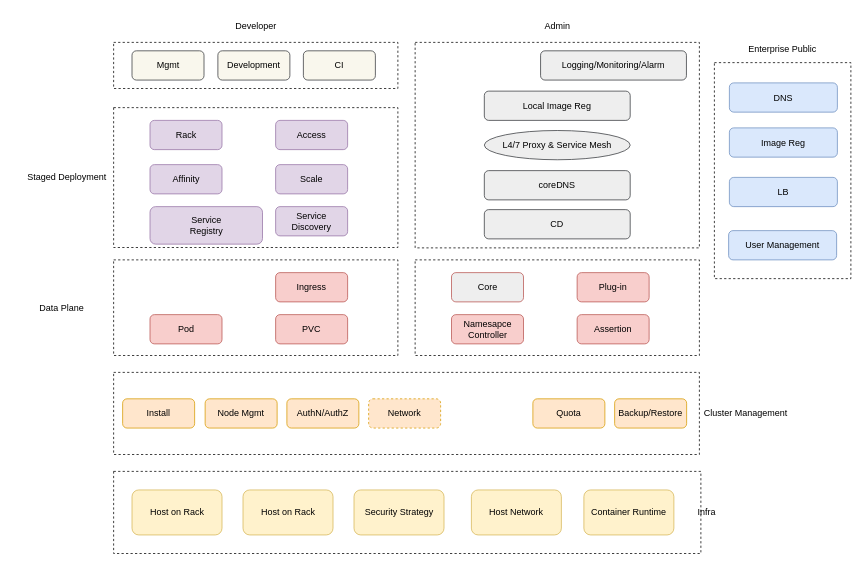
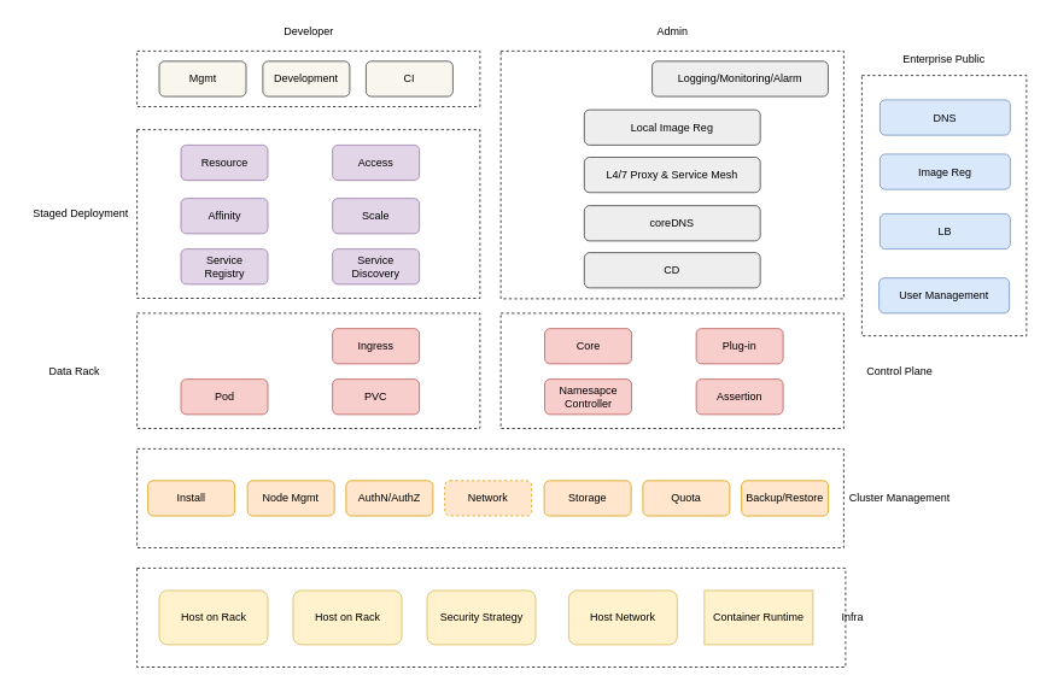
  <mxCell id="0" />
  <mxCell id="1" parent="0" />
  <mxCell id="2" value="" style="rounded=0;whiteSpace=wrap;html=1;dashed=1;" vertex="1" parent="1"><mxGeometry x="151" y="628" width="783" height="109.5" as="geometry" /></mxCell>
  <mxCell id="3" value="Host on Rack" style="rounded=1;whiteSpace=wrap;html=1;fillColor=#fff2cc;strokeColor=#d6b656;" vertex="1" parent="1"><mxGeometry x="175.5" y="652.75" width="120" height="60" as="geometry" /></mxCell>
  <mxCell id="4" value="Host on Rack" style="rounded=1;whiteSpace=wrap;html=1;fillColor=#fff2cc;strokeColor=#d6b656;" vertex="1" parent="1"><mxGeometry x="323.5" y="652.75" width="120" height="60" as="geometry" /></mxCell>
  <mxCell id="5" value="Security Strategy" style="rounded=1;whiteSpace=wrap;html=1;fillColor=#fff2cc;strokeColor=#d6b656;" vertex="1" parent="1"><mxGeometry x="471.5" y="652.75" width="120" height="60" as="geometry" /></mxCell>
  <mxCell id="6" value="Host Network" style="rounded=1;whiteSpace=wrap;html=1;fillColor=#fff2cc;strokeColor=#d6b656;" vertex="1" parent="1"><mxGeometry x="628" y="652.75" width="120" height="60" as="geometry" /></mxCell>
- <mxCell id="7" value="Container Runtime" style="rounded=1;whiteSpace=wrap;html=1;fillColor=#fff2cc;strokeColor=#d6b656;" vertex="1" parent="1"><mxGeometry x="778" y="652.75" width="120" height="60" as="geometry" /></mxCell>
+ <mxCell id="7" value="Container Runtime" style="whiteSpace=wrap;html=1;fillColor=#fff2cc;strokeColor=#d6b656;rounded=0;" vertex="1" parent="1"><mxGeometry x="778" y="652.75" width="120" height="60" as="geometry" /></mxCell>
  <mxCell id="8" value="Infra" style="text;html=1;strokeColor=none;fillColor=none;align=center;verticalAlign=middle;whiteSpace=wrap;rounded=0;" vertex="1" parent="1"><mxGeometry x="912" y="667.75" width="60" height="30" as="geometry" /></mxCell>
  <mxCell id="9" value="" style="rounded=0;whiteSpace=wrap;html=1;dashed=1;" vertex="1" parent="1"><mxGeometry x="151" y="496" width="781" height="109.5" as="geometry" /></mxCell>
  <mxCell id="10" value="Cluster Management" style="text;html=1;strokeColor=none;fillColor=none;align=center;verticalAlign=middle;whiteSpace=wrap;rounded=0;" vertex="1" parent="1"><mxGeometry x="932" y="535.75" width="124" height="30" as="geometry" /></mxCell>
  <mxCell id="11" value="Install" style="rounded=1;whiteSpace=wrap;html=1;fillColor=#ffe6cc;strokeColor=#d79b00;" vertex="1" parent="1"><mxGeometry x="163" y="531.25" width="96" height="39" as="geometry" /></mxCell>
  <mxCell id="12" value="Node Mgmt" style="rounded=1;whiteSpace=wrap;html=1;fillColor=#ffe6cc;strokeColor=#d79b00;" vertex="1" parent="1"><mxGeometry x="273" y="531.25" width="96" height="39" as="geometry" /></mxCell>
  <mxCell id="13" value="AuthN/AuthZ" style="rounded=1;whiteSpace=wrap;html=1;fillColor=#ffe6cc;strokeColor=#d79b00;" vertex="1" parent="1"><mxGeometry x="382" y="531.25" width="96" height="39" as="geometry" /></mxCell>
  <mxCell id="14" value="Network" style="rounded=1;whiteSpace=wrap;html=1;fillColor=#ffe6cc;strokeColor=#d79b00;dashed=1;" vertex="1" parent="1"><mxGeometry x="491" y="531.25" width="96" height="39" as="geometry" /></mxCell>
+ <mxCell id="15" value="Storage" style="rounded=1;whiteSpace=wrap;html=1;fillColor=#ffe6cc;strokeColor=#d79b00;" vertex="1" parent="1"><mxGeometry x="601" y="531.25" width="96" height="39" as="geometry" /></mxCell>
  <mxCell id="16" value="Quota" style="rounded=1;whiteSpace=wrap;html=1;fillColor=#ffe6cc;strokeColor=#d79b00;" vertex="1" parent="1"><mxGeometry x="710" y="531.25" width="96" height="39" as="geometry" /></mxCell>
  <mxCell id="17" value="Backup/Restore" style="rounded=1;whiteSpace=wrap;html=1;fillColor=#ffe6cc;strokeColor=#d79b00;" vertex="1" parent="1"><mxGeometry x="819" y="531.25" width="96" height="39" as="geometry" /></mxCell>
  <mxCell id="18" value="" style="rounded=0;whiteSpace=wrap;html=1;dashed=1;" vertex="1" parent="1"><mxGeometry x="151" y="346" width="379" height="127.5" as="geometry" /></mxCell>
  <mxCell id="19" value="Pod" style="rounded=1;whiteSpace=wrap;html=1;fillColor=#f8cecc;strokeColor=#b85450;" vertex="1" parent="1"><mxGeometry x="199.5" y="419" width="96" height="39" as="geometry" /></mxCell>
  <mxCell id="20" value="Ingress" style="rounded=1;whiteSpace=wrap;html=1;fillColor=#f8cecc;strokeColor=#b85450;" vertex="1" parent="1"><mxGeometry x="367" y="363" width="96" height="39" as="geometry" /></mxCell>
  <mxCell id="21" value="PVC" style="rounded=1;whiteSpace=wrap;html=1;fillColor=#f8cecc;strokeColor=#b85450;" vertex="1" parent="1"><mxGeometry x="367" y="419" width="96" height="39" as="geometry" /></mxCell>
- <mxCell id="22" value="Data Plane" style="text;html=1;strokeColor=none;fillColor=none;align=center;verticalAlign=middle;whiteSpace=wrap;rounded=0;" vertex="1" parent="1"><mxGeometry x="20" y="394.75" width="124" height="30" as="geometry" /></mxCell>
+ <mxCell id="22" value="Data Rack" style="text;html=1;strokeColor=none;fillColor=none;align=center;verticalAlign=middle;whiteSpace=wrap;rounded=0;" vertex="1" parent="1"><mxGeometry x="20" y="394.75" width="124" height="30" as="geometry" /></mxCell>
  <mxCell id="23" value="" style="rounded=0;whiteSpace=wrap;html=1;dashed=1;" vertex="1" parent="1"><mxGeometry x="553" y="346" width="379" height="127.5" as="geometry" /></mxCell>
- <mxCell id="24" value="Core" style="rounded=1;whiteSpace=wrap;html=1;fillColor=#eeeeee;strokeColor=#b85450;" vertex="1" parent="1"><mxGeometry x="601.5" y="363" width="96" height="39" as="geometry" /></mxCell>
+ <mxCell id="24" value="Core" style="rounded=1;whiteSpace=wrap;html=1;fillColor=#f8cecc;strokeColor=#b85450;" vertex="1" parent="1"><mxGeometry x="601.5" y="363" width="96" height="39" as="geometry" /></mxCell>
  <mxCell id="25" value="Namesapce&lt;br&gt;Controller" style="rounded=1;whiteSpace=wrap;html=1;fillColor=#f8cecc;strokeColor=#b85450;" vertex="1" parent="1"><mxGeometry x="601.5" y="419" width="96" height="39" as="geometry" /></mxCell>
  <mxCell id="26" value="Plug-in" style="rounded=1;whiteSpace=wrap;html=1;fillColor=#f8cecc;strokeColor=#b85450;" vertex="1" parent="1"><mxGeometry x="769" y="363" width="96" height="39" as="geometry" /></mxCell>
  <mxCell id="27" value="Assertion" style="rounded=1;whiteSpace=wrap;html=1;fillColor=#f8cecc;strokeColor=#b85450;" vertex="1" parent="1"><mxGeometry x="769" y="419" width="96" height="39" as="geometry" /></mxCell>
+ <mxCell id="28" value="Control Plane" style="text;html=1;strokeColor=none;fillColor=none;align=center;verticalAlign=middle;whiteSpace=wrap;rounded=0;" vertex="1" parent="1"><mxGeometry x="932" y="394.75" width="124" height="30" as="geometry" /></mxCell>
  <mxCell id="29" value="" style="rounded=0;whiteSpace=wrap;html=1;dashed=1;" vertex="1" parent="1"><mxGeometry x="151" y="143" width="379" height="186.5" as="geometry" /></mxCell>
  <mxCell id="30" value="Affinity" style="rounded=1;whiteSpace=wrap;html=1;fillColor=#e1d5e7;strokeColor=#9673a6;" vertex="1" parent="1"><mxGeometry x="199.5" y="219" width="96" height="39" as="geometry" /></mxCell>
- <mxCell id="31" value="Service&lt;br&gt;Registry" style="rounded=1;whiteSpace=wrap;html=1;fillColor=#e1d5e7;strokeColor=#9673a6;" vertex="1" parent="1"><mxGeometry x="199.5" y="275" width="150" height="50" as="geometry" /></mxCell>
+ <mxCell id="31" value="Service&lt;br&gt;Registry" style="rounded=1;whiteSpace=wrap;html=1;fillColor=#e1d5e7;strokeColor=#9673a6;" vertex="1" parent="1"><mxGeometry x="199.5" y="275" width="96" height="39" as="geometry" /></mxCell>
  <mxCell id="32" value="Scale" style="rounded=1;whiteSpace=wrap;html=1;fillColor=#e1d5e7;strokeColor=#9673a6;" vertex="1" parent="1"><mxGeometry x="367" y="219" width="96" height="39" as="geometry" /></mxCell>
  <mxCell id="33" value="Service&lt;br&gt;Discovery" style="rounded=1;whiteSpace=wrap;html=1;fillColor=#e1d5e7;strokeColor=#9673a6;" vertex="1" parent="1"><mxGeometry x="367" y="275" width="96" height="39" as="geometry" /></mxCell>
- <mxCell id="34" value="Rack" style="rounded=1;whiteSpace=wrap;html=1;fillColor=#e1d5e7;strokeColor=#9673a6;" vertex="1" parent="1"><mxGeometry x="199.5" y="160" width="96" height="39" as="geometry" /></mxCell>
+ <mxCell id="34" value="Resource" style="rounded=1;whiteSpace=wrap;html=1;fillColor=#e1d5e7;strokeColor=#9673a6;" vertex="1" parent="1"><mxGeometry x="199.5" y="160" width="96" height="39" as="geometry" /></mxCell>
  <mxCell id="35" value="Access" style="rounded=1;whiteSpace=wrap;html=1;fillColor=#e1d5e7;strokeColor=#9673a6;" vertex="1" parent="1"><mxGeometry x="367" y="160" width="96" height="39" as="geometry" /></mxCell>
  <mxCell id="36" value="Staged Deployment" style="text;html=1;strokeColor=none;fillColor=none;align=center;verticalAlign=middle;whiteSpace=wrap;rounded=0;" vertex="1" parent="1"><mxGeometry x="27" y="221.25" width="124" height="30" as="geometry" /></mxCell>
  <mxCell id="37" value="" style="rounded=0;whiteSpace=wrap;html=1;dashed=1;" vertex="1" parent="1"><mxGeometry x="151" y="56" width="379" height="61.5" as="geometry" /></mxCell>
  <mxCell id="38" value="Mgmt" style="rounded=1;whiteSpace=wrap;html=1;fillColor=#f9f7ed;strokeColor=#36393d;" vertex="1" parent="1"><mxGeometry x="175.5" y="67.25" width="96" height="39" as="geometry" /></mxCell>
  <mxCell id="39" value="Development" style="rounded=1;whiteSpace=wrap;html=1;fillColor=#f9f7ed;strokeColor=#36393d;" vertex="1" parent="1"><mxGeometry x="290" y="67.25" width="96" height="39" as="geometry" /></mxCell>
  <mxCell id="40" value="CI" style="rounded=1;whiteSpace=wrap;html=1;fillColor=#f9f7ed;strokeColor=#36393d;" vertex="1" parent="1"><mxGeometry x="404" y="67.25" width="96" height="39" as="geometry" /></mxCell>
  <mxCell id="41" value="Developer" style="text;html=1;strokeColor=none;fillColor=none;align=center;verticalAlign=middle;whiteSpace=wrap;rounded=0;" vertex="1" parent="1"><mxGeometry x="278.5" y="20" width="124" height="30" as="geometry" /></mxCell>
  <mxCell id="42" value="" style="rounded=0;whiteSpace=wrap;html=1;dashed=1;" vertex="1" parent="1"><mxGeometry x="553" y="56" width="379" height="274" as="geometry" /></mxCell>
  <mxCell id="43" value="Admin" style="text;html=1;strokeColor=none;fillColor=none;align=center;verticalAlign=middle;whiteSpace=wrap;rounded=0;" vertex="1" parent="1"><mxGeometry x="680.5" y="20" width="124" height="30" as="geometry" /></mxCell>
  <mxCell id="44" value="Logging/Monitoring/Alarm" style="rounded=1;whiteSpace=wrap;html=1;fillColor=#eeeeee;strokeColor=#36393d;" vertex="1" parent="1"><mxGeometry x="720.25" y="67.25" width="194.5" height="39" as="geometry" /></mxCell>
  <mxCell id="45" value="Local Image Reg" style="rounded=1;whiteSpace=wrap;html=1;fillColor=#eeeeee;strokeColor=#36393d;" vertex="1" parent="1"><mxGeometry x="645.25" y="121" width="194.5" height="39" as="geometry" /></mxCell>
- <mxCell id="46" value="L4/7 Proxy &amp;amp; Service Mesh" style="ellipse;whiteSpace=wrap;html=1;fillColor=#eeeeee;strokeColor=#36393d;" vertex="1" parent="1"><mxGeometry x="645.25" y="173.5" width="194.5" height="39" as="geometry" /></mxCell>
+ <mxCell id="46" value="L4/7 Proxy &amp;amp; Service Mesh" style="rounded=1;whiteSpace=wrap;html=1;fillColor=#eeeeee;strokeColor=#36393d;" vertex="1" parent="1"><mxGeometry x="645.25" y="173.5" width="194.5" height="39" as="geometry" /></mxCell>
  <mxCell id="47" value="coreDNS" style="rounded=1;whiteSpace=wrap;html=1;fillColor=#eeeeee;strokeColor=#36393d;" vertex="1" parent="1"><mxGeometry x="645.25" y="227" width="194.5" height="39" as="geometry" /></mxCell>
  <mxCell id="48" value="CD" style="rounded=1;whiteSpace=wrap;html=1;fillColor=#eeeeee;strokeColor=#36393d;" vertex="1" parent="1"><mxGeometry x="645.25" y="279" width="194.5" height="39" as="geometry" /></mxCell>
  <mxCell id="49" value="" style="rounded=0;whiteSpace=wrap;html=1;dashed=1;" vertex="1" parent="1"><mxGeometry x="952" y="83" width="182" height="288" as="geometry" /></mxCell>
  <mxCell id="50" value="DNS" style="rounded=1;whiteSpace=wrap;html=1;fillColor=#dae8fc;strokeColor=#6c8ebf;" vertex="1" parent="1"><mxGeometry x="972" y="110" width="144" height="39" as="geometry" /></mxCell>
  <mxCell id="51" value="Image Reg" style="rounded=1;whiteSpace=wrap;html=1;fillColor=#dae8fc;strokeColor=#6c8ebf;" vertex="1" parent="1"><mxGeometry x="972" y="170" width="144" height="39" as="geometry" /></mxCell>
  <mxCell id="52" value="LB" style="rounded=1;whiteSpace=wrap;html=1;fillColor=#dae8fc;strokeColor=#6c8ebf;" vertex="1" parent="1"><mxGeometry x="972" y="236" width="144" height="39" as="geometry" /></mxCell>
  <mxCell id="53" value="User Management" style="rounded=1;whiteSpace=wrap;html=1;fillColor=#dae8fc;strokeColor=#6c8ebf;" vertex="1" parent="1"><mxGeometry x="971" y="307" width="144" height="39" as="geometry" /></mxCell>
  <mxCell id="54" value="Enterprise Public" style="text;html=1;strokeColor=none;fillColor=none;align=center;verticalAlign=middle;whiteSpace=wrap;rounded=0;" vertex="1" parent="1"><mxGeometry x="981" y="50" width="124" height="30" as="geometry" /></mxCell>
